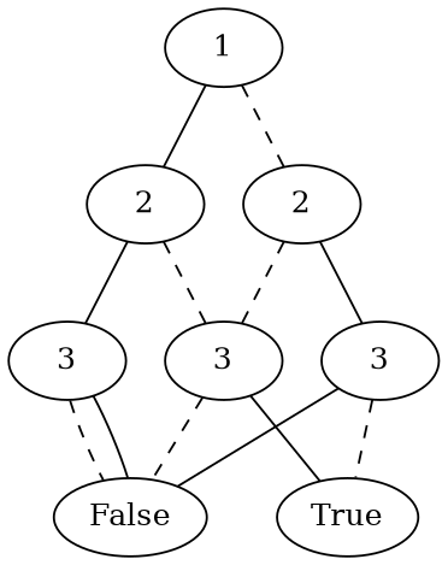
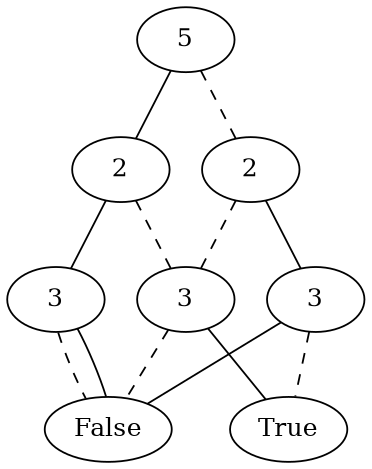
  graph {
-   n1 [label=1]
+   n1 [label=5]
    n2 [label=2]
    n3 [label=2]
    n4 [label=3]
    n5 [label=3]
    n6 [label=False]
    n7 [label=True]
    n8 [label=3]
    n1 -- n2 [style=dashed]
    n1 -- n3
    n2 -- n4 [style=dashed]
    n2 -- n5
    n3 -- n4 [style=dashed]
    n3 -- n8
    n4 -- n6 [style=dashed]
    n4 -- n7
    n5 -- n6
    n5 -- n7 [style=dashed]
    n8 -- n6 [style=dashed]
    n8 -- n6
  }
